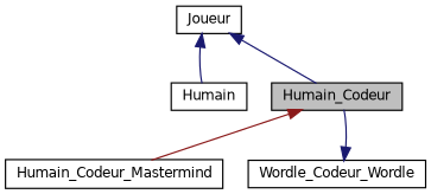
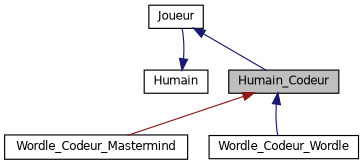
  digraph {
    node [color=black fillcolor=white fontname=Helvetica fontsize=10 shape=record style=filled]
    edge [color=midnightblue dir=back fontname=Helvetica fontsize=10 labelfontname=Helvetica labelfontsize=10 style=solid]
    n1 [fillcolor=grey75 fontcolor=black height=0.2 label=Humain_Codeur width=0.4]
-   n2 [height=0.2 label=Humain_Codeur_Mastermind width=0.4]
+   n2 [height=0.2 label=Wordle_Codeur_Mastermind width=0.4]
    n3 [height=0.2 label=Wordle_Codeur_Wordle width=0.4]
    n4 [height=0.2 label=Humain width=0.4]
    n5 [height=0.2 label=Joueur width=0.4]
    n1 -> n2 [color=firebrick4]
-   n3 -> n1
+   n1 -> n3
    n5 -> n1
-   n5 -> n4
+   n4 -> n5
  }
